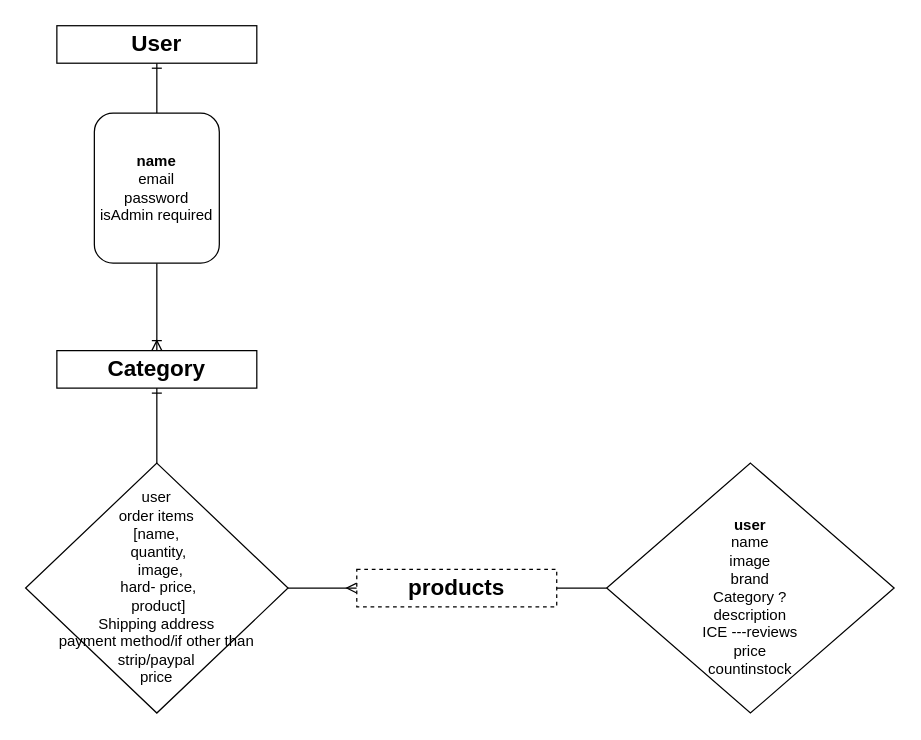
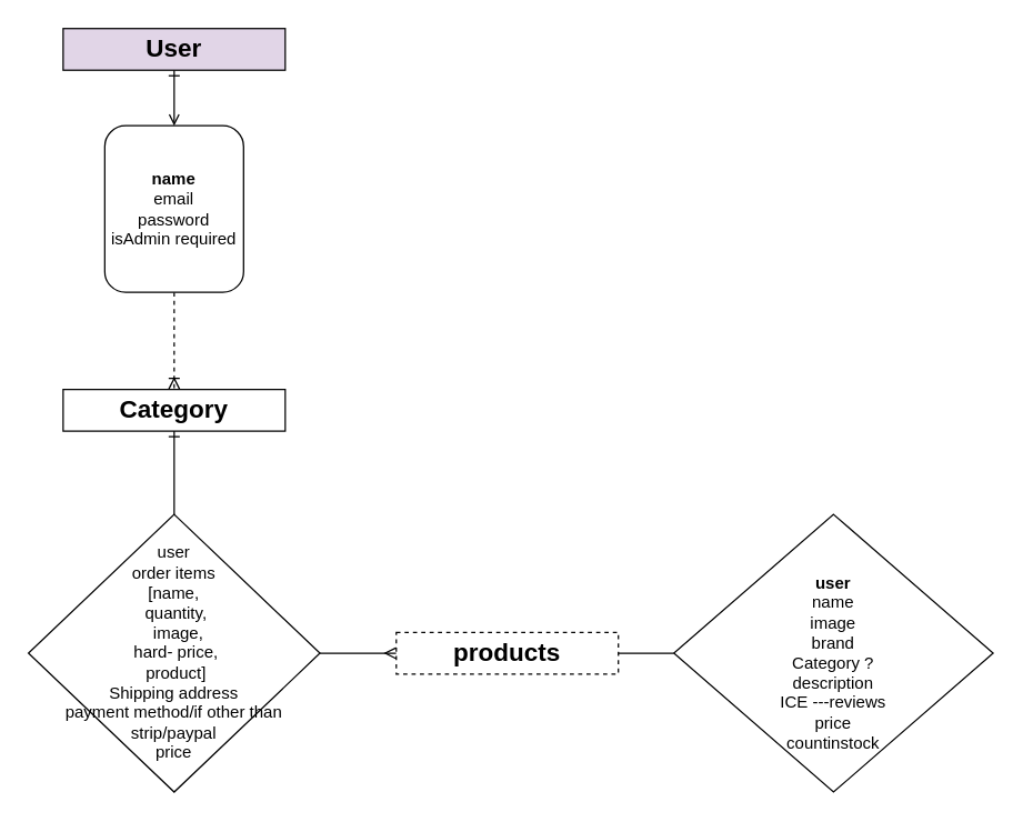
  <mxCell id="0" />
  <mxCell id="1" parent="0" />
  <mxCell id="2" style="edgeStyle=orthogonalEdgeStyle;rounded=0;orthogonalLoop=1;jettySize=auto;html=1;exitX=0.5;exitY=1;exitDx=0;exitDy=0;" edge="1" parent="1"><mxGeometry relative="1" as="geometry"><mxPoint x="590" y="280" as="sourcePoint" /><mxPoint x="590" y="280" as="targetPoint" /></mxGeometry></mxCell>
- <mxCell id="3" value="" style="edgeStyle=none;rounded=0;orthogonalLoop=1;jettySize=auto;html=1;endArrow=none;endFill=0;startArrow=ERone;startFill=0;" edge="1" parent="1" source="4" target="6"><mxGeometry relative="1" as="geometry" /></mxCell>
- <mxCell id="4" value="&lt;h2&gt;User&lt;/h2&gt;" style="rounded=0;whiteSpace=wrap;html=1;" vertex="1" parent="1"><mxGeometry x="45" y="20" width="160" height="30" as="geometry" /></mxCell>
- <mxCell id="5" value="" style="edgeStyle=none;rounded=0;orthogonalLoop=1;jettySize=auto;html=1;startArrow=none;startFill=0;endArrow=ERoneToMany;endFill=0;" edge="1" parent="1" source="6" target="8"><mxGeometry relative="1" as="geometry" /></mxCell>
+ <mxCell id="3" value="" style="edgeStyle=none;rounded=0;orthogonalLoop=1;jettySize=auto;html=1;endArrow=open;endFill=0;startArrow=ERone;startFill=0;" edge="1" parent="1" source="4" target="6"><mxGeometry relative="1" as="geometry" /></mxCell>
+ <mxCell id="4" value="&lt;h2&gt;User&lt;/h2&gt;" style="rounded=0;whiteSpace=wrap;html=1;fillColor=#e1d5e7;" vertex="1" parent="1"><mxGeometry x="45" y="20" width="160" height="30" as="geometry" /></mxCell>
+ <mxCell id="5" value="" style="edgeStyle=none;rounded=0;orthogonalLoop=1;jettySize=auto;html=1;startArrow=none;startFill=0;endArrow=ERoneToMany;endFill=0;dashed=1;" edge="1" parent="1" source="6" target="8"><mxGeometry relative="1" as="geometry" /></mxCell>
  <mxCell id="6" value="&lt;b&gt;name&lt;/b&gt;&lt;br&gt;email&lt;br&gt;password&lt;br&gt;isAdmin required" style="whiteSpace=wrap;html=1;rounded=1;" vertex="1" parent="1"><mxGeometry x="75" y="90" width="100" height="120" as="geometry" /></mxCell>
  <mxCell id="7" value="" style="rounded=0;orthogonalLoop=1;jettySize=auto;html=1;startArrow=ERone;startFill=0;endArrow=none;endFill=0;" edge="1" parent="1" source="8" target="11"><mxGeometry relative="1" as="geometry" /></mxCell>
  <mxCell id="8" value="&lt;h2&gt;Category&lt;/h2&gt;" style="rounded=0;whiteSpace=wrap;html=1;" vertex="1" parent="1"><mxGeometry x="45" y="280" width="160" height="30" as="geometry" /></mxCell>
  <mxCell id="9" value="&lt;br&gt;&lt;b&gt;user&lt;/b&gt;&lt;br&gt;name&lt;br&gt;image&lt;br&gt;brand&lt;br&gt;Category ?&lt;br&gt;description&lt;br&gt;ICE ---reviews&lt;br&gt;price&lt;br&gt;countinstock" style="rhombus;whiteSpace=wrap;html=1;" vertex="1" parent="1"><mxGeometry x="485" y="370" width="230" height="200" as="geometry" /></mxCell>
  <mxCell id="10" value="" style="edgeStyle=none;rounded=0;orthogonalLoop=1;jettySize=auto;html=1;startArrow=none;startFill=0;endArrow=ERmany;endFill=0;" edge="1" parent="1" source="11" target="13"><mxGeometry relative="1" as="geometry" /></mxCell>
  <mxCell id="11" value="&lt;span&gt;user&lt;/span&gt;&lt;br&gt;&lt;span&gt;order items&lt;br&gt;[name,&lt;br&gt;&amp;nbsp;quantity,&lt;br&gt;&amp;nbsp; image,&lt;br&gt;&amp;nbsp;hard- price,&lt;br&gt;&amp;nbsp;product]&lt;/span&gt;&lt;br&gt;&lt;span&gt;Shipping address&lt;/span&gt;&lt;br&gt;&lt;span&gt;payment method/if other than strip/paypal&lt;/span&gt;&lt;br&gt;&lt;span&gt;price&lt;/span&gt;" style="rhombus;whiteSpace=wrap;html=1;" vertex="1" parent="1"><mxGeometry x="20" y="370" width="210" height="200" as="geometry" /></mxCell>
  <mxCell id="12" value="" style="edgeStyle=none;rounded=0;orthogonalLoop=1;jettySize=auto;html=1;startArrow=none;startFill=0;endArrow=none;endFill=0;" edge="1" parent="1" source="13" target="9"><mxGeometry relative="1" as="geometry" /></mxCell>
  <mxCell id="13" value="&lt;h2&gt;products&lt;/h2&gt;" style="rounded=0;whiteSpace=wrap;html=1;dashed=1;" vertex="1" parent="1"><mxGeometry x="285" y="455" width="160" height="30" as="geometry" /></mxCell>
